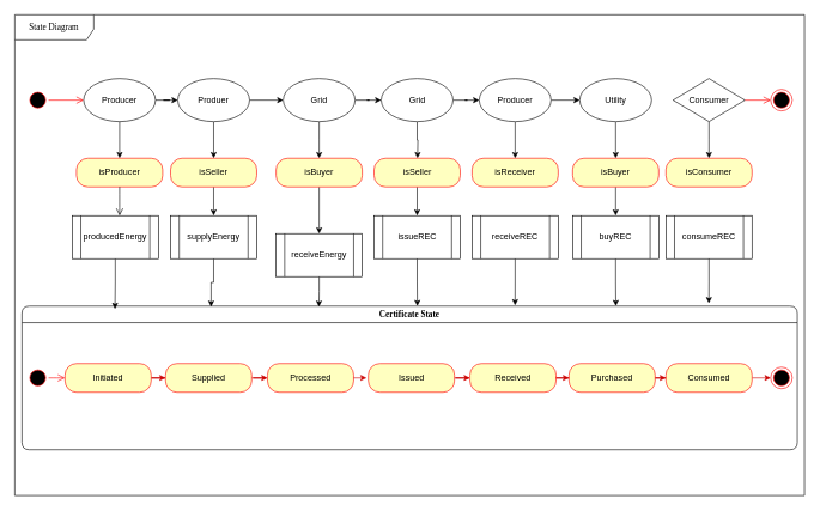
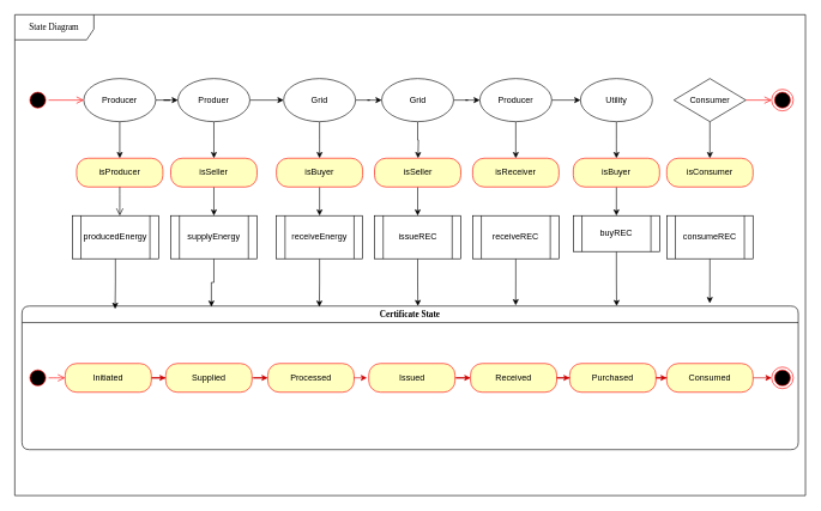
  <mxCell id="0" />
  <mxCell id="1" parent="0" />
  <mxCell id="2" value="" style="ellipse;html=1;shape=startState;fillColor=#000000;strokeColor=#ff0000;rounded=1;shadow=0;comic=0;labelBackgroundColor=none;fontFamily=Verdana;fontSize=12;fontColor=#000000;align=center;direction=south;" parent="1" vertex="1"><mxGeometry x="37" y="124" width="30" height="30" as="geometry" /></mxCell>
  <mxCell id="3" value="Certificate State" style="swimlane;whiteSpace=wrap;html=1;rounded=1;shadow=0;comic=0;labelBackgroundColor=none;strokeColor=#000000;strokeWidth=1;fillColor=#ffffff;fontFamily=Verdana;fontSize=12;fontColor=#000000;align=center;" parent="1" vertex="1"><mxGeometry x="30" y="426" width="1080" height="200" as="geometry" /></mxCell>
  <mxCell id="4" value="" style="ellipse;html=1;shape=endState;fillColor=#000000;strokeColor=#ff0000;rounded=1;shadow=0;comic=0;labelBackgroundColor=none;fontFamily=Verdana;fontSize=12;fontColor=#000000;align=center;" parent="3" vertex="1"><mxGeometry x="1043" y="85" width="30" height="30" as="geometry" /></mxCell>
  <mxCell id="5" style="edgeStyle=elbowEdgeStyle;html=1;labelBackgroundColor=none;endArrow=open;endSize=8;strokeColor=#ff0000;fontFamily=Verdana;fontSize=12;align=left;" parent="3" source="6" target="8" edge="1"><mxGeometry relative="1" as="geometry"><mxPoint x="229" y="109" as="targetPoint" /></mxGeometry></mxCell>
  <mxCell id="6" value="" style="ellipse;html=1;shape=startState;fillColor=#000000;strokeColor=#ff0000;rounded=1;shadow=0;comic=0;labelBackgroundColor=none;fontFamily=Verdana;fontSize=12;fontColor=#000000;align=center;direction=south;" parent="3" vertex="1"><mxGeometry x="7" y="85" width="30" height="30" as="geometry" /></mxCell>
  <mxCell id="7" style="edgeStyle=orthogonalEdgeStyle;rounded=0;orthogonalLoop=1;jettySize=auto;html=1;exitX=1;exitY=0.5;exitDx=0;exitDy=0;strokeColor=#CC0000;" edge="1" parent="3" source="8" target="10"><mxGeometry relative="1" as="geometry" /></mxCell>
  <mxCell id="8" value="Initiated" style="rounded=1;whiteSpace=wrap;html=1;arcSize=40;fontColor=#000000;fillColor=#ffffc0;strokeColor=#ff0000;" vertex="1" parent="3"><mxGeometry x="60" y="80" width="120" height="40" as="geometry" /></mxCell>
  <mxCell id="9" style="edgeStyle=orthogonalEdgeStyle;rounded=0;orthogonalLoop=1;jettySize=auto;html=1;exitX=1;exitY=0.5;exitDx=0;exitDy=0;strokeColor=#CC0000;" edge="1" parent="3" source="10" target="11"><mxGeometry relative="1" as="geometry" /></mxCell>
  <mxCell id="10" value="Supplied" style="rounded=1;whiteSpace=wrap;html=1;arcSize=40;fontColor=#000000;fillColor=#ffffc0;strokeColor=#ff0000;" vertex="1" parent="3"><mxGeometry x="200" y="80" width="120" height="40" as="geometry" /></mxCell>
  <mxCell id="11" value="Processed" style="rounded=1;whiteSpace=wrap;html=1;arcSize=40;fontColor=#000000;fillColor=#ffffc0;strokeColor=#ff0000;" vertex="1" parent="3"><mxGeometry x="342" y="80" width="120" height="40" as="geometry" /></mxCell>
  <mxCell id="12" style="edgeStyle=orthogonalEdgeStyle;rounded=0;orthogonalLoop=1;jettySize=auto;html=1;exitX=1;exitY=0.5;exitDx=0;exitDy=0;strokeColor=#CC0000;" edge="1" parent="3" source="13" target="15"><mxGeometry relative="1" as="geometry" /></mxCell>
  <mxCell id="13" value="Issued" style="rounded=1;whiteSpace=wrap;html=1;arcSize=40;fontColor=#000000;fillColor=#ffffc0;strokeColor=#ff0000;" vertex="1" parent="3"><mxGeometry x="482.5" y="80" width="120" height="40" as="geometry" /></mxCell>
  <mxCell id="14" style="edgeStyle=orthogonalEdgeStyle;rounded=0;orthogonalLoop=1;jettySize=auto;html=1;exitX=1;exitY=0.5;exitDx=0;exitDy=0;strokeColor=#CC0000;" edge="1" parent="3" source="15" target="17"><mxGeometry relative="1" as="geometry" /></mxCell>
  <mxCell id="15" value="Received" style="rounded=1;whiteSpace=wrap;html=1;arcSize=40;fontColor=#000000;fillColor=#ffffc0;strokeColor=#ff0000;" vertex="1" parent="3"><mxGeometry x="624" y="80" width="120" height="40" as="geometry" /></mxCell>
  <mxCell id="16" style="edgeStyle=orthogonalEdgeStyle;rounded=0;orthogonalLoop=1;jettySize=auto;html=1;exitX=1;exitY=0.5;exitDx=0;exitDy=0;strokeColor=#CC0000;" edge="1" parent="3" source="17" target="19"><mxGeometry relative="1" as="geometry" /></mxCell>
  <mxCell id="17" value="Purchased" style="rounded=1;whiteSpace=wrap;html=1;arcSize=40;fontColor=#000000;fillColor=#ffffc0;strokeColor=#ff0000;" vertex="1" parent="3"><mxGeometry x="762" y="80" width="120" height="40" as="geometry" /></mxCell>
  <mxCell id="18" style="edgeStyle=orthogonalEdgeStyle;rounded=0;orthogonalLoop=1;jettySize=auto;html=1;exitX=1;exitY=0.5;exitDx=0;exitDy=0;entryX=0;entryY=0.5;entryDx=0;entryDy=0;strokeColor=#CC0000;" edge="1" parent="3" source="19" target="4"><mxGeometry relative="1" as="geometry" /></mxCell>
  <mxCell id="19" value="Consumed" style="rounded=1;whiteSpace=wrap;html=1;arcSize=40;fontColor=#000000;fillColor=#ffffc0;strokeColor=#ff0000;" vertex="1" parent="3"><mxGeometry x="897" y="80" width="120" height="40" as="geometry" /></mxCell>
  <mxCell id="20" value="State Diagram" style="shape=umlFrame;whiteSpace=wrap;html=1;rounded=1;shadow=0;comic=0;labelBackgroundColor=none;strokeColor=#000000;strokeWidth=1;fillColor=#ffffff;fontFamily=Verdana;fontSize=12;fontColor=#000000;align=center;width=110;height=35;" parent="1" vertex="1"><mxGeometry y="20" width="1100" height="670" as="geometry" x="20" /></mxCell>
  <mxCell id="21" style="edgeStyle=orthogonalEdgeStyle;html=1;labelBackgroundColor=none;endArrow=open;endSize=8;strokeColor=#ff0000;fontFamily=Verdana;fontSize=12;align=left;entryX=0;entryY=0.5;entryDx=0;entryDy=0;" parent="1" source="2" target="25" edge="1"><mxGeometry relative="1" as="geometry"><mxPoint x="127" y="140" as="targetPoint" /></mxGeometry></mxCell>
  <mxCell id="22" value="" style="ellipse;html=1;shape=endState;fillColor=#000000;strokeColor=#ff0000;rounded=1;shadow=0;comic=0;labelBackgroundColor=none;fontFamily=Verdana;fontSize=12;fontColor=#000000;align=center;" vertex="1" parent="1"><mxGeometry x="1073" y="124" width="30" height="30" as="geometry" /></mxCell>
  <mxCell id="23" style="edgeStyle=orthogonalEdgeStyle;rounded=0;orthogonalLoop=1;jettySize=auto;html=1;exitX=1;exitY=0.5;exitDx=0;exitDy=0;" edge="1" parent="1" source="25" target="28"><mxGeometry relative="1" as="geometry" /></mxCell>
  <mxCell id="24" style="edgeStyle=orthogonalEdgeStyle;rounded=0;orthogonalLoop=1;jettySize=auto;html=1;exitX=0.5;exitY=1;exitDx=0;exitDy=0;" edge="1" parent="1" source="25"><mxGeometry relative="1" as="geometry"><mxPoint x="166" y="220" as="targetPoint" /></mxGeometry></mxCell>
  <mxCell id="25" value="Producer" style="ellipse;whiteSpace=wrap;html=1;" vertex="1" parent="1"><mxGeometry x="116" y="109" width="100" height="60" as="geometry" /></mxCell>
  <mxCell id="26" style="edgeStyle=orthogonalEdgeStyle;rounded=0;orthogonalLoop=1;jettySize=auto;html=1;exitX=1;exitY=0.5;exitDx=0;exitDy=0;" edge="1" parent="1" source="28" target="31"><mxGeometry relative="1" as="geometry" /></mxCell>
  <mxCell id="27" style="edgeStyle=orthogonalEdgeStyle;rounded=0;orthogonalLoop=1;jettySize=auto;html=1;exitX=0.5;exitY=1;exitDx=0;exitDy=0;" edge="1" parent="1" source="28"><mxGeometry relative="1" as="geometry"><mxPoint x="297" y="220" as="targetPoint" /></mxGeometry></mxCell>
  <mxCell id="28" value="Produer" style="ellipse;whiteSpace=wrap;html=1;" vertex="1" parent="1"><mxGeometry x="247" y="109" width="100" height="60" as="geometry" /></mxCell>
  <mxCell id="29" style="edgeStyle=orthogonalEdgeStyle;rounded=0;orthogonalLoop=1;jettySize=auto;html=1;exitX=1;exitY=0.5;exitDx=0;exitDy=0;" edge="1" parent="1" source="31" target="34"><mxGeometry relative="1" as="geometry" /></mxCell>
  <mxCell id="30" style="edgeStyle=orthogonalEdgeStyle;rounded=0;orthogonalLoop=1;jettySize=auto;html=1;exitX=0.5;exitY=1;exitDx=0;exitDy=0;" edge="1" parent="1" source="31"><mxGeometry relative="1" as="geometry"><mxPoint x="444" y="220" as="targetPoint" /></mxGeometry></mxCell>
  <mxCell id="31" value="Grid" style="ellipse;whiteSpace=wrap;html=1;" vertex="1" parent="1"><mxGeometry x="394" y="109" width="100" height="60" as="geometry" /></mxCell>
  <mxCell id="32" style="edgeStyle=orthogonalEdgeStyle;rounded=0;orthogonalLoop=1;jettySize=auto;html=1;exitX=1;exitY=0.5;exitDx=0;exitDy=0;" edge="1" parent="1" source="34" target="37"><mxGeometry relative="1" as="geometry" /></mxCell>
  <mxCell id="33" style="edgeStyle=orthogonalEdgeStyle;rounded=0;orthogonalLoop=1;jettySize=auto;html=1;exitX=0.5;exitY=1;exitDx=0;exitDy=0;entryX=0.5;entryY=0;entryDx=0;entryDy=0;" edge="1" parent="1" source="34"><mxGeometry relative="1" as="geometry"><mxPoint x="581" y="220" as="targetPoint" /></mxGeometry></mxCell>
  <mxCell id="34" value="Grid" style="ellipse;whiteSpace=wrap;html=1;" vertex="1" parent="1"><mxGeometry x="530.5" y="109" width="100" height="60" as="geometry" /></mxCell>
  <mxCell id="35" style="edgeStyle=orthogonalEdgeStyle;rounded=0;orthogonalLoop=1;jettySize=auto;html=1;exitX=1;exitY=0.5;exitDx=0;exitDy=0;entryX=0;entryY=0.5;entryDx=0;entryDy=0;" edge="1" parent="1" source="37" target="39"><mxGeometry relative="1" as="geometry" /></mxCell>
  <mxCell id="36" style="edgeStyle=orthogonalEdgeStyle;rounded=0;orthogonalLoop=1;jettySize=auto;html=1;exitX=0.5;exitY=1;exitDx=0;exitDy=0;" edge="1" parent="1" source="37"><mxGeometry relative="1" as="geometry"><mxPoint x="717" y="220" as="targetPoint" /></mxGeometry></mxCell>
  <mxCell id="37" value="Producer" style="ellipse;whiteSpace=wrap;html=1;" vertex="1" parent="1"><mxGeometry x="667" y="109" width="100" height="60" as="geometry" /></mxCell>
  <mxCell id="38" style="edgeStyle=orthogonalEdgeStyle;rounded=0;orthogonalLoop=1;jettySize=auto;html=1;exitX=0.5;exitY=1;exitDx=0;exitDy=0;" edge="1" parent="1" source="39"><mxGeometry relative="1" as="geometry"><mxPoint x="857" y="220" as="targetPoint" /></mxGeometry></mxCell>
  <mxCell id="39" value="Utility" style="ellipse;whiteSpace=wrap;html=1;" vertex="1" parent="1"><mxGeometry x="807" y="109" width="100" height="60" as="geometry" /></mxCell>
  <mxCell id="40" style="edgeStyle=orthogonalEdgeStyle;rounded=0;orthogonalLoop=1;jettySize=auto;html=1;exitX=0.5;exitY=1;exitDx=0;exitDy=0;entryX=0.5;entryY=0;entryDx=0;entryDy=0;" edge="1" parent="1" source="41"><mxGeometry relative="1" as="geometry"><mxPoint x="987" y="220" as="targetPoint" /></mxGeometry></mxCell>
  <mxCell id="41" value="Consumer" style="rhombus;whiteSpace=wrap;html=1;" vertex="1" parent="1"><mxGeometry x="937" y="109" width="100" height="60" as="geometry" /></mxCell>
  <mxCell id="42" style="edgeStyle=orthogonalEdgeStyle;html=1;labelBackgroundColor=none;endArrow=open;endSize=8;strokeColor=#ff0000;fontFamily=Verdana;fontSize=12;align=left;entryX=0;entryY=0.5;entryDx=0;entryDy=0;exitX=1;exitY=0.5;exitDx=0;exitDy=0;" edge="1" parent="1" source="41" target="22"><mxGeometry relative="1" as="geometry"><mxPoint x="77" y="149" as="sourcePoint" /><mxPoint x="126" y="149" as="targetPoint" /></mxGeometry></mxCell>
  <mxCell id="43" value="isProducer" style="rounded=1;whiteSpace=wrap;html=1;arcSize=40;fontColor=#000000;fillColor=#ffffc0;strokeColor=#ff0000;" vertex="1" parent="1"><mxGeometry x="106" y="220" width="120" height="40" as="geometry" /></mxCell>
  <mxCell id="44" value="" style="edgeStyle=orthogonalEdgeStyle;html=1;verticalAlign=bottom;endArrow=open;endSize=8;strokeColor=#000000;" edge="1" source="43" parent="1"><mxGeometry relative="1" as="geometry"><mxPoint x="166" y="300" as="targetPoint" /></mxGeometry></mxCell>
  <mxCell id="45" style="edgeStyle=orthogonalEdgeStyle;rounded=0;orthogonalLoop=1;jettySize=auto;html=1;exitX=0.5;exitY=1;exitDx=0;exitDy=0;entryX=0.5;entryY=0;entryDx=0;entryDy=0;strokeColor=#000000;" edge="1" parent="1" source="46" target="58"><mxGeometry relative="1" as="geometry" /></mxCell>
  <mxCell id="46" value="isSeller" style="rounded=1;whiteSpace=wrap;html=1;arcSize=40;fontColor=#000000;fillColor=#ffffc0;strokeColor=#ff0000;" vertex="1" parent="1"><mxGeometry x="237" y="220" width="120" height="40" as="geometry" /></mxCell>
  <mxCell id="47" style="edgeStyle=orthogonalEdgeStyle;rounded=0;orthogonalLoop=1;jettySize=auto;html=1;exitX=0.5;exitY=1;exitDx=0;exitDy=0;entryX=0.5;entryY=0;entryDx=0;entryDy=0;strokeColor=#000000;" edge="1" parent="1" source="48" target="60"><mxGeometry relative="1" as="geometry" /></mxCell>
  <mxCell id="48" value="isBuyer" style="rounded=1;whiteSpace=wrap;html=1;arcSize=40;fontColor=#000000;fillColor=#ffffc0;strokeColor=#ff0000;" vertex="1" parent="1"><mxGeometry x="384" y="220" width="120" height="40" as="geometry" /></mxCell>
  <mxCell id="49" style="edgeStyle=orthogonalEdgeStyle;rounded=0;orthogonalLoop=1;jettySize=auto;html=1;exitX=0.5;exitY=1;exitDx=0;exitDy=0;entryX=0.5;entryY=0;entryDx=0;entryDy=0;strokeColor=#000000;" edge="1" parent="1" source="50" target="62"><mxGeometry relative="1" as="geometry" /></mxCell>
  <mxCell id="50" value="isSeller" style="rounded=1;whiteSpace=wrap;html=1;arcSize=40;fontColor=#000000;fillColor=#ffffc0;strokeColor=#ff0000;" vertex="1" parent="1"><mxGeometry x="520.5" y="220" width="120" height="40" as="geometry" /></mxCell>
  <mxCell id="51" value="isReceiver" style="rounded=1;whiteSpace=wrap;html=1;arcSize=40;fontColor=#000000;fillColor=#ffffc0;strokeColor=#ff0000;" vertex="1" parent="1"><mxGeometry x="657" y="220" width="120" height="40" as="geometry" /></mxCell>
  <mxCell id="52" style="edgeStyle=orthogonalEdgeStyle;rounded=0;orthogonalLoop=1;jettySize=auto;html=1;exitX=0.5;exitY=1;exitDx=0;exitDy=0;entryX=0.5;entryY=0;entryDx=0;entryDy=0;strokeColor=#000000;" edge="1" parent="1" source="53" target="66"><mxGeometry relative="1" as="geometry" /></mxCell>
  <mxCell id="53" value="isBuyer" style="rounded=1;whiteSpace=wrap;html=1;arcSize=40;fontColor=#000000;fillColor=#ffffc0;strokeColor=#ff0000;" vertex="1" parent="1"><mxGeometry x="797" y="220" width="120" height="40" as="geometry" /></mxCell>
  <mxCell id="54" value="isConsumer" style="rounded=1;whiteSpace=wrap;html=1;arcSize=40;fontColor=#000000;fillColor=#ffffc0;strokeColor=#ff0000;" vertex="1" parent="1"><mxGeometry x="927" y="220" width="120" height="40" as="geometry" /></mxCell>
  <mxCell id="55" style="edgeStyle=orthogonalEdgeStyle;rounded=0;orthogonalLoop=1;jettySize=auto;html=1;exitX=0.5;exitY=1;exitDx=0;exitDy=0;entryX=0.12;entryY=0.02;entryDx=0;entryDy=0;entryPerimeter=0;strokeColor=#000000;" edge="1" parent="1" source="56" target="3"><mxGeometry relative="1" as="geometry" /></mxCell>
  <mxCell id="56" value="producedEnergy" style="shape=process;whiteSpace=wrap;html=1;backgroundOutline=1;" vertex="1" parent="1"><mxGeometry x="100" y="300" width="120" height="60" as="geometry" /></mxCell>
  <mxCell id="57" style="edgeStyle=orthogonalEdgeStyle;rounded=0;orthogonalLoop=1;jettySize=auto;html=1;exitX=0.5;exitY=1;exitDx=0;exitDy=0;entryX=0.244;entryY=0.005;entryDx=0;entryDy=0;entryPerimeter=0;strokeColor=#000000;" edge="1" parent="1" source="58" target="3"><mxGeometry relative="1" as="geometry" /></mxCell>
  <mxCell id="58" value="supplyEnergy" style="shape=process;whiteSpace=wrap;html=1;backgroundOutline=1;" vertex="1" parent="1"><mxGeometry x="237" y="300" width="120" height="60" as="geometry" /></mxCell>
  <mxCell id="59" style="edgeStyle=orthogonalEdgeStyle;rounded=0;orthogonalLoop=1;jettySize=auto;html=1;exitX=0.5;exitY=1;exitDx=0;exitDy=0;entryX=0.383;entryY=0.005;entryDx=0;entryDy=0;entryPerimeter=0;strokeColor=#000000;" edge="1" parent="1" source="60" target="3"><mxGeometry relative="1" as="geometry" /></mxCell>
- <mxCell id="60" value="receiveEnergy" style="shape=process;whiteSpace=wrap;html=1;backgroundOutline=1;" vertex="1" parent="1"><mxGeometry x="384" y="325" width="120" height="60" as="geometry" /></mxCell>
+ <mxCell id="60" value="receiveEnergy" style="shape=process;whiteSpace=wrap;html=1;backgroundOutline=1;" vertex="1" parent="1"><mxGeometry x="384" y="300" width="120" height="60" as="geometry" /></mxCell>
  <mxCell id="61" style="edgeStyle=orthogonalEdgeStyle;rounded=0;orthogonalLoop=1;jettySize=auto;html=1;exitX=0.5;exitY=1;exitDx=0;exitDy=0;entryX=0.51;entryY=0;entryDx=0;entryDy=0;entryPerimeter=0;strokeColor=#000000;" edge="1" parent="1" source="62" target="3"><mxGeometry relative="1" as="geometry" /></mxCell>
  <mxCell id="62" value="issueREC" style="shape=process;whiteSpace=wrap;html=1;backgroundOutline=1;" vertex="1" parent="1"><mxGeometry x="520.5" y="300" width="120" height="60" as="geometry" /></mxCell>
  <mxCell id="63" style="edgeStyle=orthogonalEdgeStyle;rounded=0;orthogonalLoop=1;jettySize=auto;html=1;exitX=0.5;exitY=1;exitDx=0;exitDy=0;entryX=0.636;entryY=-0.005;entryDx=0;entryDy=0;entryPerimeter=0;strokeColor=#000000;" edge="1" parent="1" source="64" target="3"><mxGeometry relative="1" as="geometry" /></mxCell>
  <mxCell id="64" value="receiveREC" style="shape=process;whiteSpace=wrap;html=1;backgroundOutline=1;" vertex="1" parent="1"><mxGeometry x="657" y="300" width="120" height="60" as="geometry" /></mxCell>
  <mxCell id="65" style="edgeStyle=orthogonalEdgeStyle;rounded=0;orthogonalLoop=1;jettySize=auto;html=1;exitX=0.5;exitY=1;exitDx=0;exitDy=0;entryX=0.766;entryY=0;entryDx=0;entryDy=0;entryPerimeter=0;strokeColor=#000000;" edge="1" parent="1" source="66" target="3"><mxGeometry relative="1" as="geometry" /></mxCell>
- <mxCell id="66" value="buyREC" style="shape=process;whiteSpace=wrap;html=1;backgroundOutline=1;" vertex="1" parent="1"><mxGeometry x="797" y="300" width="120" height="60" as="geometry" /></mxCell>
+ <mxCell id="66" value="buyREC" style="shape=process;whiteSpace=wrap;html=1;backgroundOutline=1;" vertex="1" parent="1"><mxGeometry x="797" y="300" width="120" height="50" as="geometry" /></mxCell>
  <mxCell id="67" style="edgeStyle=orthogonalEdgeStyle;rounded=0;orthogonalLoop=1;jettySize=auto;html=1;exitX=0.5;exitY=1;exitDx=0;exitDy=0;entryX=0.886;entryY=-0.02;entryDx=0;entryDy=0;entryPerimeter=0;strokeColor=#000000;" edge="1" parent="1" source="68" target="3"><mxGeometry relative="1" as="geometry" /></mxCell>
  <mxCell id="68" value="consumeREC" style="shape=process;whiteSpace=wrap;html=1;backgroundOutline=1;" vertex="1" parent="1"><mxGeometry x="927" y="300" width="120" height="60" as="geometry" /></mxCell>
  <mxCell id="69" style="edgeStyle=orthogonalEdgeStyle;rounded=0;orthogonalLoop=1;jettySize=auto;html=1;exitX=1;exitY=0.5;exitDx=0;exitDy=0;strokeColor=#CC0000;" edge="1" parent="1" source="11"><mxGeometry relative="1" as="geometry"><mxPoint x="510" y="526" as="targetPoint" /></mxGeometry></mxCell>
